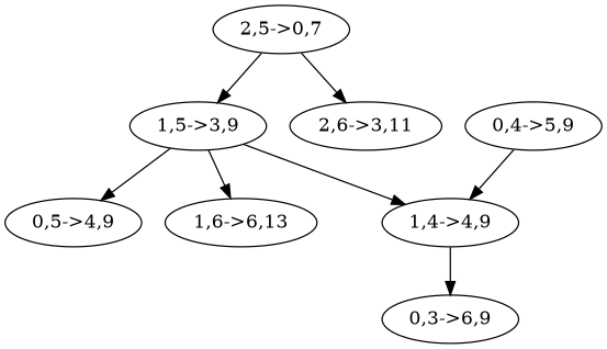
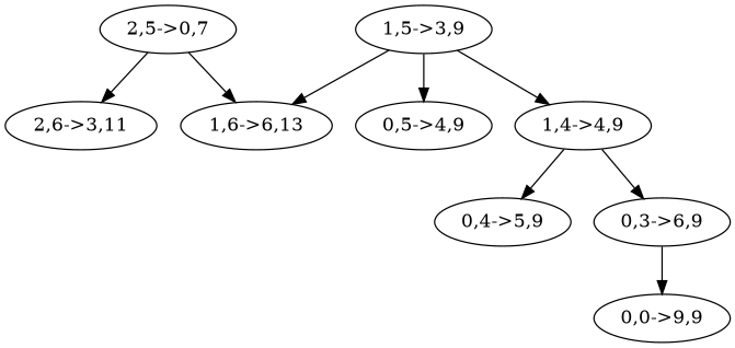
  digraph {
    "2,5->0,7"
    "1,5->3,9"
    "2,6->3,11"
    "0,5->4,9"
    "1,4->4,9"
    "1,6->6,13"
    "0,4->5,9"
    "0,3->6,9"
-   "2,5->0,7" -> "1,5->3,9"
+   "0,0->9,9"
+   "2,5->0,7" -> "1,6->6,13"
    "2,5->0,7" -> "2,6->3,11"
    "1,5->3,9" -> "0,5->4,9"
    "1,5->3,9" -> "1,4->4,9"
    "1,5->3,9" -> "1,6->6,13"
-   "0,4->5,9" -> "1,4->4,9"
+   "1,4->4,9" -> "0,4->5,9"
    "1,4->4,9" -> "0,3->6,9"
+   "0,3->6,9" -> "0,0->9,9"
  }
